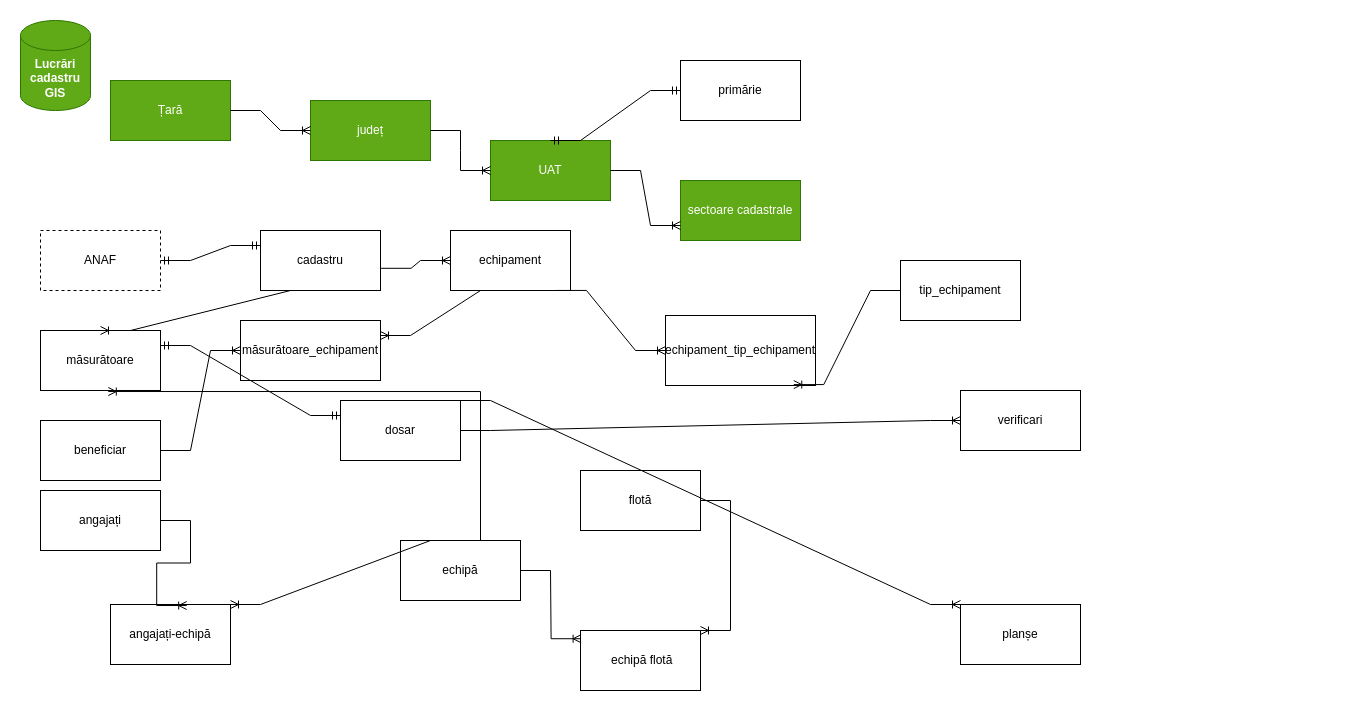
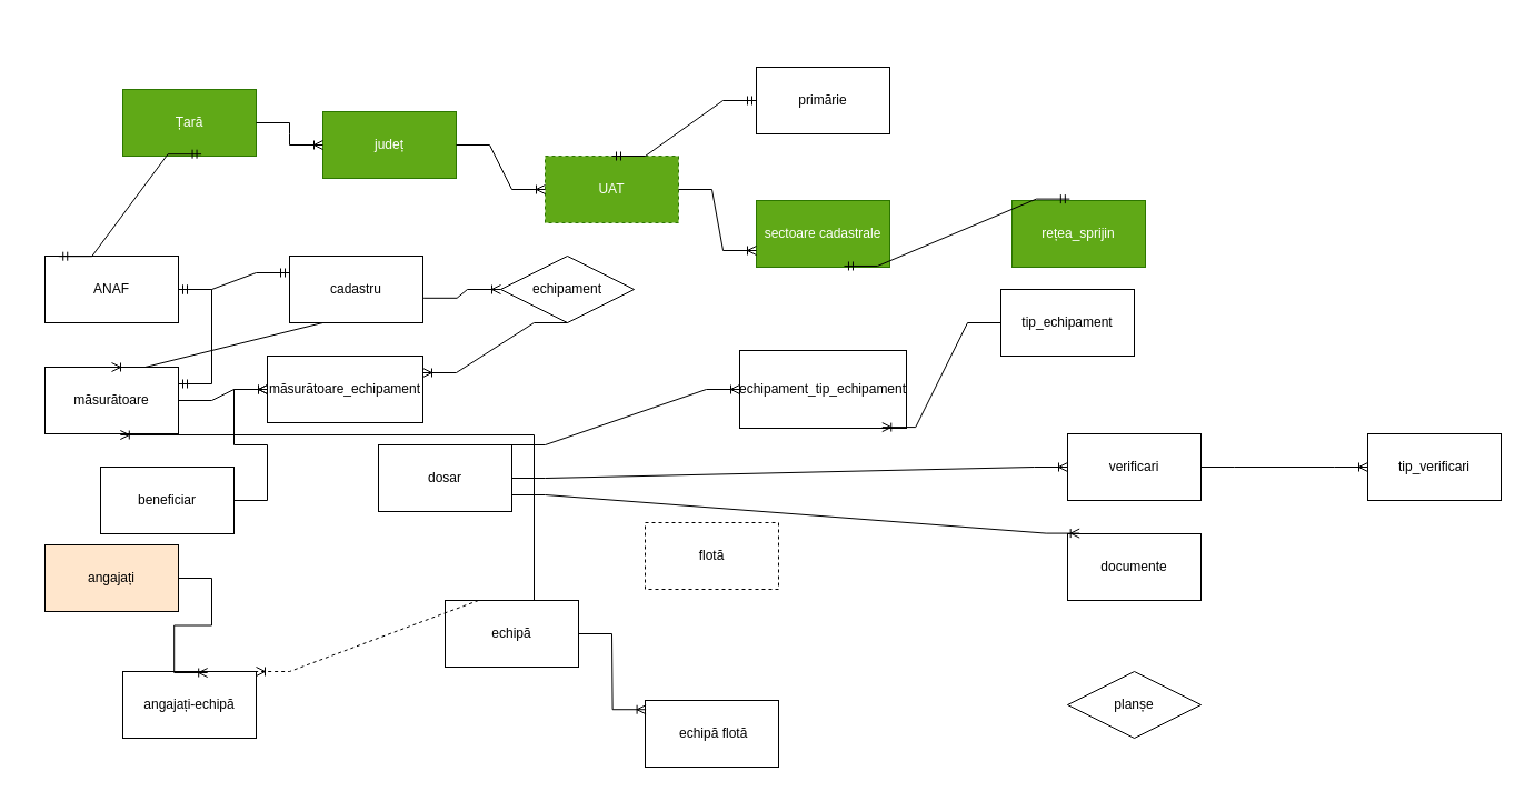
  <mxCell id="0" />
  <mxCell id="1" parent="0" />
- <mxCell id="2" value="&lt;b&gt;Lucrări cadastru&lt;br&gt;GIS&lt;br&gt;&lt;/b&gt;" style="shape=cylinder3;whiteSpace=wrap;html=1;boundedLbl=1;backgroundOutline=1;size=15;fillColor=#60a917;strokeColor=#2D7600;fontColor=#ffffff;" vertex="1" parent="1"><mxGeometry width="70" height="90" as="geometry" x="20" y="20" /></mxCell>
  <mxCell id="3" value="sectoare cadastrale" style="rounded=0;whiteSpace=wrap;html=1;fontColor=#FFFFFF;labelBackgroundColor=none;labelBorderColor=none;fillColor=#60a917;strokeColor=#2D7600;" vertex="1" parent="1"><mxGeometry x="680" y="180" width="120" height="60" as="geometry" /></mxCell>
+ <mxCell id="4" value="rețea_sprijin&lt;br&gt;" style="rounded=0;whiteSpace=wrap;html=1;fillColor=#60a917;fontColor=#ffffff;strokeColor=#2D7600;" vertex="1" parent="1"><mxGeometry x="910" y="180" width="120" height="60" as="geometry" /></mxCell>
  <mxCell id="5" value="echipă" style="rounded=0;whiteSpace=wrap;html=1;" vertex="1" parent="1"><mxGeometry x="400" y="540" width="120" height="60" as="geometry" /></mxCell>
- <mxCell id="6" value="angajați" style="rounded=0;whiteSpace=wrap;html=1;" vertex="1" parent="1"><mxGeometry x="40" y="490" width="120" height="60" as="geometry" /></mxCell>
- <mxCell id="7" value="echipament" style="rounded=0;whiteSpace=wrap;html=1;" vertex="1" parent="1"><mxGeometry x="450" y="230" width="120" height="60" as="geometry" /></mxCell>
- <mxCell id="8" value="flotă" style="rounded=0;whiteSpace=wrap;html=1;" vertex="1" parent="1"><mxGeometry x="580" y="470" width="120" height="60" as="geometry" /></mxCell>
+ <mxCell id="6" value="angajați" style="rounded=0;whiteSpace=wrap;html=1;fillColor=#ffe6cc;" vertex="1" parent="1"><mxGeometry x="40" y="490" width="120" height="60" as="geometry" /></mxCell>
+ <mxCell id="7" value="echipament" style="rhombus;whiteSpace=wrap;html=1;" vertex="1" parent="1"><mxGeometry x="450" y="230" width="120" height="60" as="geometry" /></mxCell>
+ <mxCell id="8" value="flotă" style="rounded=0;whiteSpace=wrap;html=1;dashed=1;" vertex="1" parent="1"><mxGeometry x="580" y="470" width="120" height="60" as="geometry" /></mxCell>
+ <mxCell id="9" value="documente" style="rounded=0;whiteSpace=wrap;html=1;" vertex="1" parent="1"><mxGeometry x="960" y="480" width="120" height="60" as="geometry" /></mxCell>
  <mxCell id="10" value="măsurătoare" style="rounded=0;whiteSpace=wrap;html=1;" vertex="1" parent="1"><mxGeometry x="40" y="330" width="120" height="60" as="geometry" /></mxCell>
  <mxCell id="11" value="primărie" style="rounded=0;whiteSpace=wrap;html=1;" vertex="1" parent="1"><mxGeometry x="680" y="60" width="120" height="60" as="geometry" /></mxCell>
- <mxCell id="12" value="beneficiar" style="rounded=0;whiteSpace=wrap;html=1;" vertex="1" parent="1"><mxGeometry x="40" y="420" width="120" height="60" as="geometry" /></mxCell>
+ <mxCell id="12" value="beneficiar" style="rounded=0;whiteSpace=wrap;html=1;" vertex="1" parent="1"><mxGeometry x="90" y="420" width="120" height="60" as="geometry" /></mxCell>
  <mxCell id="13" value="dosar" style="rounded=0;whiteSpace=wrap;html=1;" vertex="1" parent="1"><mxGeometry x="340" y="400" width="120" height="60" as="geometry" /></mxCell>
- <mxCell id="14" value="planșe" style="rounded=0;whiteSpace=wrap;html=1;" vertex="1" parent="1"><mxGeometry x="960" y="604" width="120" height="60" as="geometry" /></mxCell>
- <mxCell id="15" value="UAT" style="rounded=0;whiteSpace=wrap;html=1;fillColor=#60a917;fontColor=#ffffff;strokeColor=#2D7600;" vertex="1" parent="1"><mxGeometry x="490" y="140" width="120" height="60" as="geometry" /></mxCell>
+ <mxCell id="14" value="planșe" style="rhombus;whiteSpace=wrap;html=1;" vertex="1" parent="1"><mxGeometry x="960" y="604" width="120" height="60" as="geometry" /></mxCell>
+ <mxCell id="15" value="UAT" style="rounded=0;whiteSpace=wrap;html=1;fillColor=#60a917;fontColor=#ffffff;strokeColor=#2D7600;dashed=1;" vertex="1" parent="1"><mxGeometry x="490" y="140" width="120" height="60" as="geometry" /></mxCell>
  <mxCell id="16" value="" style="edgeStyle=entityRelationEdgeStyle;fontSize=12;html=1;endArrow=ERoneToMany;rounded=0;exitX=1;exitY=0.5;exitDx=0;exitDy=0;entryX=0;entryY=0.75;entryDx=0;entryDy=0;" edge="1" parent="1" source="15" target="3"><mxGeometry width="100" height="100" relative="1" as="geometry"><mxPoint x="250" y="160" as="sourcePoint" /><mxPoint x="350" y="60" as="targetPoint" /></mxGeometry></mxCell>
- <mxCell id="17" value="județ" style="rounded=0;whiteSpace=wrap;html=1;fillColor=#60a917;fontColor=#ffffff;strokeColor=#2D7600;" vertex="1" parent="1"><mxGeometry x="310" y="100" width="120" height="60" as="geometry" /></mxCell>
+ <mxCell id="17" value="județ" style="rounded=0;whiteSpace=wrap;html=1;fillColor=#60a917;fontColor=#ffffff;strokeColor=#2D7600;" vertex="1" parent="1"><mxGeometry x="290" y="100" width="120" height="60" as="geometry" /></mxCell>
  <mxCell id="18" value="" style="edgeStyle=entityRelationEdgeStyle;fontSize=12;html=1;endArrow=ERoneToMany;rounded=0;exitX=1;exitY=0.5;exitDx=0;exitDy=0;entryX=0;entryY=0.5;entryDx=0;entryDy=0;" edge="1" parent="1" source="17" target="15"><mxGeometry width="100" height="100" relative="1" as="geometry"><mxPoint x="380" y="260" as="sourcePoint" /><mxPoint x="320" y="210" as="targetPoint" /></mxGeometry></mxCell>
  <mxCell id="19" value="Țară" style="rounded=0;whiteSpace=wrap;html=1;fillColor=#60a917;fontColor=#ffffff;strokeColor=#2D7600;" vertex="1" parent="1"><mxGeometry x="110" y="80" width="120" height="60" as="geometry" /></mxCell>
  <mxCell id="20" value="" style="edgeStyle=entityRelationEdgeStyle;fontSize=12;html=1;endArrow=ERoneToMany;rounded=0;exitX=1;exitY=0.5;exitDx=0;exitDy=0;entryX=0;entryY=0.5;entryDx=0;entryDy=0;" edge="1" parent="1" source="19" target="17"><mxGeometry width="100" height="100" relative="1" as="geometry"><mxPoint x="300" y="320" as="sourcePoint" /><mxPoint x="400" y="220" as="targetPoint" /></mxGeometry></mxCell>
  <mxCell id="21" value="cadastru" style="rounded=0;whiteSpace=wrap;html=1;" vertex="1" parent="1"><mxGeometry x="260" y="230" width="120" height="60" as="geometry" /></mxCell>
- <mxCell id="22" value="ANAF" style="rounded=0;whiteSpace=wrap;html=1;dashed=1;" vertex="1" parent="1"><mxGeometry x="40" y="230" width="120" height="60" as="geometry" /></mxCell>
+ <mxCell id="22" value="ANAF" style="rounded=0;whiteSpace=wrap;html=1;" vertex="1" parent="1"><mxGeometry x="40" y="230" width="120" height="60" as="geometry" /></mxCell>
  <mxCell id="23" value="" style="edgeStyle=entityRelationEdgeStyle;fontSize=12;html=1;endArrow=ERmandOne;startArrow=ERmandOne;rounded=0;exitX=1;exitY=0.5;exitDx=0;exitDy=0;entryX=0;entryY=0.25;entryDx=0;entryDy=0;" edge="1" parent="1" source="22" target="21"><mxGeometry width="100" height="100" relative="1" as="geometry"><mxPoint x="190" y="360" as="sourcePoint" /><mxPoint x="290" y="260" as="targetPoint" /></mxGeometry></mxCell>
+ <mxCell id="24" value="" style="edgeStyle=entityRelationEdgeStyle;fontSize=12;html=1;endArrow=ERmandOne;startArrow=ERmandOne;rounded=0;entryX=0.588;entryY=0.97;entryDx=0;entryDy=0;entryPerimeter=0;exitX=0.102;exitY=0.003;exitDx=0;exitDy=0;exitPerimeter=0;" edge="1" parent="1" source="22" target="19"><mxGeometry width="100" height="100" relative="1" as="geometry"><mxPoint x="80" y="260" as="sourcePoint" /><mxPoint x="180" y="160" as="targetPoint" /></mxGeometry></mxCell>
  <mxCell id="25" value="" style="edgeStyle=entityRelationEdgeStyle;fontSize=12;html=1;endArrow=ERoneToMany;rounded=0;exitX=1.005;exitY=0.63;exitDx=0;exitDy=0;exitPerimeter=0;entryX=0;entryY=0.5;entryDx=0;entryDy=0;" edge="1" parent="1" source="21" target="7"><mxGeometry width="100" height="100" relative="1" as="geometry"><mxPoint x="390" y="300" as="sourcePoint" /><mxPoint x="490" y="200" as="targetPoint" /></mxGeometry></mxCell>
  <mxCell id="26" value="" style="edgeStyle=entityRelationEdgeStyle;fontSize=12;html=1;endArrow=ERoneToMany;rounded=0;entryX=0.5;entryY=0;entryDx=0;entryDy=0;exitX=0.5;exitY=1;exitDx=0;exitDy=0;" edge="1" parent="1" source="21" target="10"><mxGeometry width="100" height="100" relative="1" as="geometry"><mxPoint x="384" y="420" as="sourcePoint" /><mxPoint x="484" y="320" as="targetPoint" /></mxGeometry></mxCell>
  <mxCell id="27" value="măsurătoare_echipament" style="rounded=0;whiteSpace=wrap;html=1;" vertex="1" parent="1"><mxGeometry x="240" y="320" width="140" height="60" as="geometry" /></mxCell>
+ <mxCell id="28" value="" style="edgeStyle=entityRelationEdgeStyle;fontSize=12;html=1;endArrow=ERoneToMany;rounded=0;exitX=1;exitY=0.5;exitDx=0;exitDy=0;entryX=0;entryY=0.5;entryDx=0;entryDy=0;" edge="1" parent="1" source="10" target="27"><mxGeometry width="100" height="100" relative="1" as="geometry"><mxPoint x="130" y="470" as="sourcePoint" /><mxPoint x="230" y="370" as="targetPoint" /></mxGeometry></mxCell>
  <mxCell id="29" value="" style="edgeStyle=entityRelationEdgeStyle;fontSize=12;html=1;endArrow=ERoneToMany;rounded=0;exitX=0.5;exitY=1;exitDx=0;exitDy=0;entryX=1;entryY=0.25;entryDx=0;entryDy=0;" edge="1" parent="1" source="7" target="27"><mxGeometry width="100" height="100" relative="1" as="geometry"><mxPoint x="430" y="400" as="sourcePoint" /><mxPoint x="380" y="370" as="targetPoint" /></mxGeometry></mxCell>
  <mxCell id="30" value="angajați-echipă" style="rounded=0;whiteSpace=wrap;html=1;" vertex="1" parent="1"><mxGeometry x="110" y="604" width="120" height="60" as="geometry" /></mxCell>
  <mxCell id="31" value="" style="edgeStyle=entityRelationEdgeStyle;fontSize=12;html=1;endArrow=ERoneToMany;rounded=0;exitX=1;exitY=0.5;exitDx=0;exitDy=0;entryX=0.635;entryY=0.017;entryDx=0;entryDy=0;entryPerimeter=0;" edge="1" parent="1" source="6" target="30"><mxGeometry width="100" height="100" relative="1" as="geometry"><mxPoint x="190" y="520" as="sourcePoint" /><mxPoint x="290" y="420" as="targetPoint" /></mxGeometry></mxCell>
- <mxCell id="32" value="" style="edgeStyle=entityRelationEdgeStyle;fontSize=12;html=1;endArrow=ERoneToMany;rounded=0;exitX=0.5;exitY=0;exitDx=0;exitDy=0;entryX=1;entryY=0;entryDx=0;entryDy=0;" edge="1" parent="1" source="5" target="30"><mxGeometry width="100" height="100" relative="1" as="geometry"><mxPoint x="230" y="530" as="sourcePoint" /><mxPoint x="330" y="430" as="targetPoint" /></mxGeometry></mxCell>
+ <mxCell id="32" value="" style="edgeStyle=entityRelationEdgeStyle;fontSize=12;html=1;endArrow=ERoneToMany;rounded=0;exitX=0.5;exitY=0;exitDx=0;exitDy=0;entryX=1;entryY=0;entryDx=0;entryDy=0;dashed=1;" edge="1" parent="1" source="5" target="30"><mxGeometry width="100" height="100" relative="1" as="geometry"><mxPoint x="230" y="530" as="sourcePoint" /><mxPoint x="330" y="430" as="targetPoint" /></mxGeometry></mxCell>
  <mxCell id="33" value="" style="edgeStyle=entityRelationEdgeStyle;fontSize=12;html=1;endArrow=ERoneToMany;rounded=0;entryX=0.565;entryY=1.017;entryDx=0;entryDy=0;entryPerimeter=0;" edge="1" parent="1" target="10"><mxGeometry width="100" height="100" relative="1" as="geometry"><mxPoint x="450" y="540" as="sourcePoint" /><mxPoint x="179.44" y="390" as="targetPoint" /><Array as="points"><mxPoint x="280" y="408.2" /></Array></mxGeometry></mxCell>
  <mxCell id="34" value="&amp;nbsp;echipă flotă" style="rounded=0;whiteSpace=wrap;html=1;" vertex="1" parent="1"><mxGeometry x="580" y="630" width="120" height="60" as="geometry" /></mxCell>
  <mxCell id="35" value="" style="edgeStyle=entityRelationEdgeStyle;fontSize=12;html=1;endArrow=ERoneToMany;rounded=0;exitX=1;exitY=0.5;exitDx=0;exitDy=0;entryX=0.005;entryY=0.137;entryDx=0;entryDy=0;entryPerimeter=0;" edge="1" parent="1" source="5" target="34"><mxGeometry width="100" height="100" relative="1" as="geometry"><mxPoint x="550" y="580" as="sourcePoint" /><mxPoint x="650" y="480" as="targetPoint" /></mxGeometry></mxCell>
- <mxCell id="36" value="" style="edgeStyle=entityRelationEdgeStyle;fontSize=12;html=1;endArrow=ERoneToMany;rounded=0;entryX=1;entryY=0;entryDx=0;entryDy=0;exitX=1;exitY=0.5;exitDx=0;exitDy=0;" edge="1" parent="1" source="8" target="34"><mxGeometry width="100" height="100" relative="1" as="geometry"><mxPoint x="710" y="605" as="sourcePoint" /><mxPoint x="810" y="505" as="targetPoint" /><Array as="points"><mxPoint x="760" y="630" /></Array></mxGeometry></mxCell>
+ <mxCell id="37" value="" style="edgeStyle=entityRelationEdgeStyle;fontSize=12;html=1;endArrow=ERmandOne;startArrow=ERmandOne;rounded=0;entryX=0.658;entryY=0.983;entryDx=0;entryDy=0;entryPerimeter=0;exitX=0.432;exitY=-0.023;exitDx=0;exitDy=0;exitPerimeter=0;" edge="1" parent="1" source="4" target="3"><mxGeometry width="100" height="100" relative="1" as="geometry"><mxPoint x="720" y="420" as="sourcePoint" /><mxPoint x="820" y="320" as="targetPoint" /></mxGeometry></mxCell>
  <mxCell id="38" value="" style="edgeStyle=entityRelationEdgeStyle;fontSize=12;html=1;endArrow=ERmandOne;startArrow=ERmandOne;rounded=0;entryX=0;entryY=0.5;entryDx=0;entryDy=0;exitX=0.5;exitY=0;exitDx=0;exitDy=0;" edge="1" parent="1" source="15" target="11"><mxGeometry width="100" height="100" relative="1" as="geometry"><mxPoint x="550" y="160" as="sourcePoint" /><mxPoint x="650" y="60" as="targetPoint" /></mxGeometry></mxCell>
  <mxCell id="39" value="" style="edgeStyle=entityRelationEdgeStyle;fontSize=12;html=1;endArrow=ERoneToMany;rounded=0;exitX=1;exitY=0.5;exitDx=0;exitDy=0;" edge="1" parent="1" source="12" target="27"><mxGeometry width="100" height="100" relative="1" as="geometry"><mxPoint x="160" y="480" as="sourcePoint" /><mxPoint x="290" y="410" as="targetPoint" /></mxGeometry></mxCell>
  <mxCell id="40" value="tip_echipament&lt;br&gt;" style="rounded=0;whiteSpace=wrap;html=1;" vertex="1" parent="1"><mxGeometry x="900" y="260" width="120" height="60" as="geometry" /></mxCell>
  <mxCell id="41" value="echipament_tip_echipament" style="rounded=0;whiteSpace=wrap;html=1;" vertex="1" parent="1"><mxGeometry x="665" y="315" width="150" height="70" as="geometry" /></mxCell>
- <mxCell id="42" value="" style="edgeStyle=entityRelationEdgeStyle;fontSize=12;html=1;endArrow=ERoneToMany;rounded=0;entryX=0;entryY=0.5;entryDx=0;entryDy=0;exitX=0.883;exitY=0.999;exitDx=0;exitDy=0;exitPerimeter=0;" edge="1" parent="1" source="7" target="41"><mxGeometry width="100" height="100" relative="1" as="geometry"><mxPoint x="540" y="360" as="sourcePoint" /><mxPoint x="640" y="260" as="targetPoint" /></mxGeometry></mxCell>
  <mxCell id="43" value="" style="edgeStyle=entityRelationEdgeStyle;fontSize=12;html=1;endArrow=ERoneToMany;rounded=0;entryX=0.855;entryY=0.987;entryDx=0;entryDy=0;entryPerimeter=0;exitX=0;exitY=0.5;exitDx=0;exitDy=0;" edge="1" parent="1" source="40" target="41"><mxGeometry width="100" height="100" relative="1" as="geometry"><mxPoint x="930" y="340" as="sourcePoint" /><mxPoint x="930" y="350" as="targetPoint" /></mxGeometry></mxCell>
+ <mxCell id="44" value="tip_verificari" style="rounded=0;whiteSpace=wrap;html=1;" vertex="1" parent="1"><mxGeometry x="1230" y="390" width="120" height="60" as="geometry" /></mxCell>
  <mxCell id="45" value="verificari" style="rounded=0;whiteSpace=wrap;html=1;" vertex="1" parent="1"><mxGeometry x="960" y="390" width="120" height="60" as="geometry" /></mxCell>
+ <mxCell id="46" value="" style="edgeStyle=entityRelationEdgeStyle;fontSize=12;html=1;endArrow=ERoneToMany;rounded=0;entryX=0;entryY=0.5;entryDx=0;entryDy=0;exitX=1;exitY=0.5;exitDx=0;exitDy=0;" edge="1" parent="1" source="45" target="44"><mxGeometry width="100" height="100" relative="1" as="geometry"><mxPoint x="1090" y="590" as="sourcePoint" /><mxPoint x="1190" y="490" as="targetPoint" /></mxGeometry></mxCell>
  <mxCell id="47" value="" style="edgeStyle=entityRelationEdgeStyle;fontSize=12;html=1;endArrow=ERoneToMany;rounded=0;exitX=1;exitY=0.5;exitDx=0;exitDy=0;entryX=0;entryY=0.5;entryDx=0;entryDy=0;" edge="1" parent="1" source="13" target="45"><mxGeometry width="100" height="100" relative="1" as="geometry"><mxPoint x="480" y="480" as="sourcePoint" /><mxPoint x="950" y="420" as="targetPoint" /><Array as="points"><mxPoint x="540" y="360" /></Array></mxGeometry></mxCell>
- <mxCell id="48" value="" style="edgeStyle=entityRelationEdgeStyle;fontSize=12;html=1;endArrow=ERmandOne;startArrow=ERmandOne;rounded=0;exitX=1;exitY=0.25;exitDx=0;exitDy=0;entryX=0;entryY=0.25;entryDx=0;entryDy=0;" edge="1" parent="1" source="10" target="13"><mxGeometry width="100" height="100" relative="1" as="geometry"><mxPoint x="180" y="510" as="sourcePoint" /><mxPoint x="280" y="410" as="targetPoint" /></mxGeometry></mxCell>
- <mxCell id="50" value="" style="edgeStyle=entityRelationEdgeStyle;fontSize=12;html=1;endArrow=ERoneToMany;rounded=0;exitX=1;exitY=0;exitDx=0;exitDy=0;entryX=0;entryY=0;entryDx=0;entryDy=0;" edge="1" parent="1" source="13" target="14"><mxGeometry width="100" height="100" relative="1" as="geometry"><mxPoint x="520" y="540" as="sourcePoint" /><mxPoint x="620" y="440" as="targetPoint" /></mxGeometry></mxCell>
+ <mxCell id="48" value="" style="edgeStyle=entityRelationEdgeStyle;fontSize=12;html=1;endArrow=ERmandOne;startArrow=ERmandOne;rounded=0;exitX=1;exitY=0.25;exitDx=0;exitDy=0;" edge="1" parent="1" source="10" target="22"><mxGeometry width="100" height="100" relative="1" as="geometry"><mxPoint x="180" y="510" as="sourcePoint" /><mxPoint x="280" y="410" as="targetPoint" /></mxGeometry></mxCell>
+ <mxCell id="49" value="" style="edgeStyle=entityRelationEdgeStyle;fontSize=12;html=1;endArrow=ERoneToMany;rounded=0;exitX=1;exitY=0.75;exitDx=0;exitDy=0;entryX=0.089;entryY=-0.007;entryDx=0;entryDy=0;entryPerimeter=0;" edge="1" parent="1" source="13" target="9"><mxGeometry width="100" height="100" relative="1" as="geometry"><mxPoint x="520" y="540" as="sourcePoint" /><mxPoint x="620" y="440" as="targetPoint" /></mxGeometry></mxCell>
+ <mxCell id="50" value="" style="edgeStyle=entityRelationEdgeStyle;fontSize=12;html=1;endArrow=ERoneToMany;rounded=0;exitX=1;exitY=0;exitDx=0;exitDy=0;" edge="1" parent="1" source="13" target="41"><mxGeometry width="100" height="100" relative="1" as="geometry"><mxPoint x="520" y="540" as="sourcePoint" /><mxPoint x="620" y="440" as="targetPoint" /></mxGeometry></mxCell>
